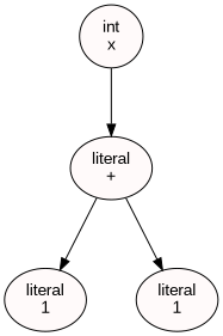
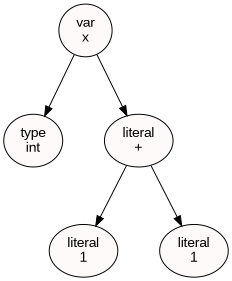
  digraph {
    nodesep=0.6
    rankdir=TB
    ranksep=0.8
    node [color=black fillcolor=snow fontcolor=black fontname=Arial shape=ellipse style=filled]
    edge [color=black]
-   n1 [label="int\nx"]
+   n1 [label="var\nx"]
+   n2 [label="type\nint"]
    n3 [label="literal\n+"]
    n4 [label="literal\n1"]
    n5 [label="literal\n1"]
+   n1 -> n2
    n1 -> n3
    n3 -> n4
    n3 -> n5
  }
